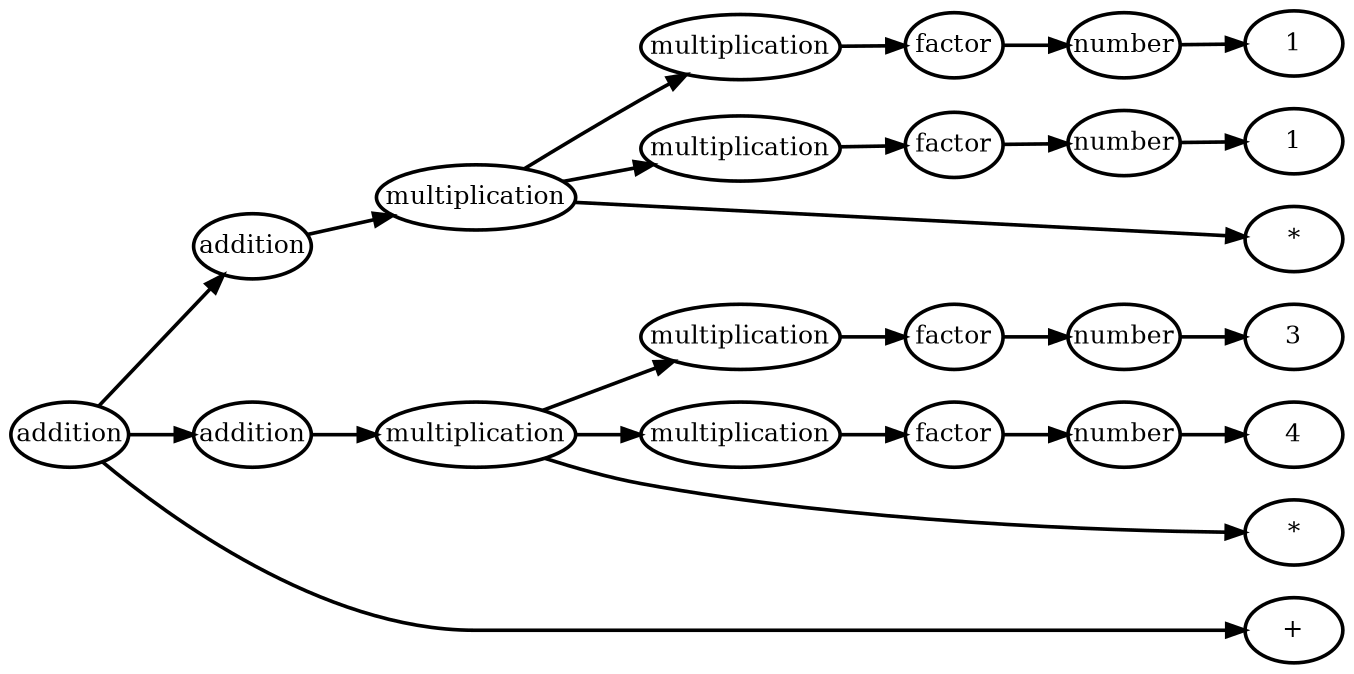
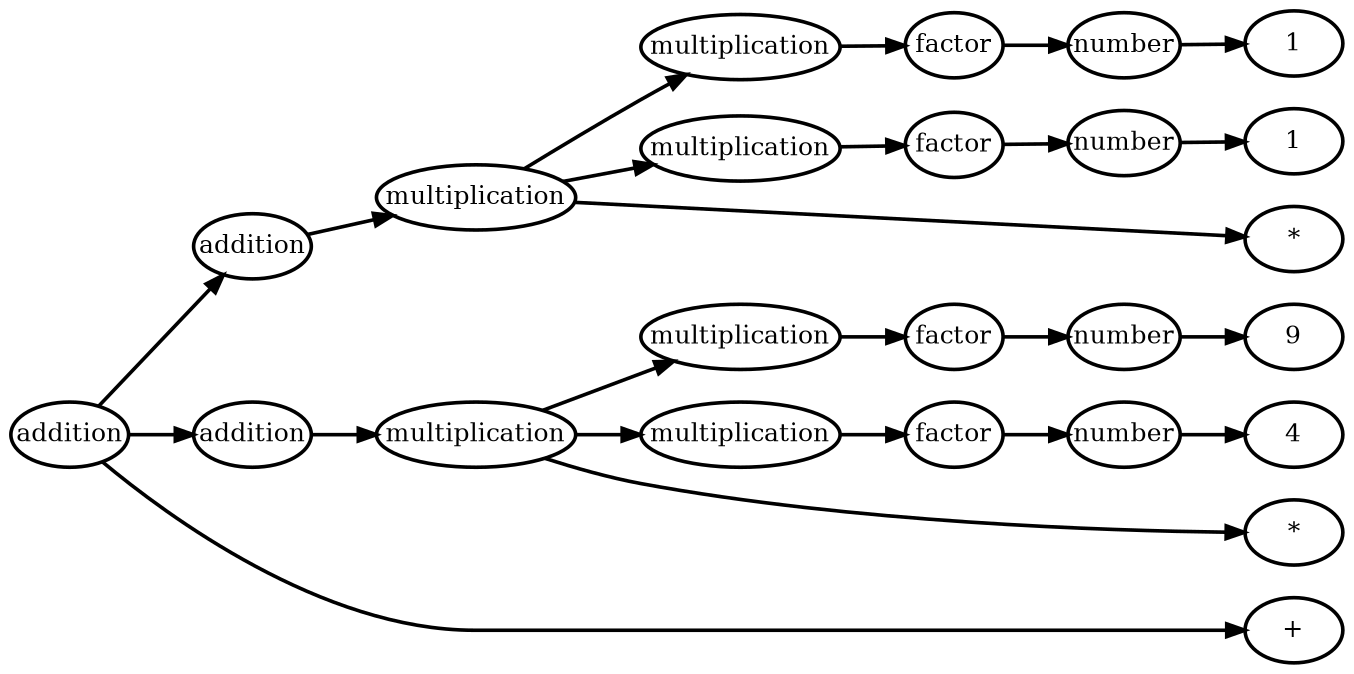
  digraph {
    rankdir=LR
    node [margin=0 penwidth=2 style=rounded]
    edge [penwidth=2]
    n1 [label=addition]
    n2 [label=addition]
    n3 [label=multiplication]
    n4 [label=multiplication]
    n5 [label=multiplication]
    n6 [label=multiplication]
    n7 [label=multiplication]
    n8 [label=multiplication]
    n9 [label=factor]
    n10 [label=factor]
    n11 [label=factor]
    n12 [label=factor]
    n13 [label=number]
    n14 [label=number]
    n15 [label=number]
    n16 [label=number]
    n17 [label=1]
    n18 [label="*"]
    n19 [label=1]
    n20 [label="+"]
-   n21 [label=3]
+   n21 [label=9]
    n22 [label="*"]
    n23 [label=4]
    n24 [label=addition]
    subgraph sub_1 {
      rank=same
      n1
      n2
    }
    subgraph sub_2 {
      rank=same
      n3
      n4
    }
    subgraph sub_3 {
      rank=same
      n5
      n6
      n7
      n8
    }
    subgraph sub_4 {
      rank=same
      n9
      n10
      n11
      n12
    }
    subgraph sub_5 {
      rank=same
      n13
      n14
      n15
      n16
    }
    subgraph sub_6 {
      rank=same
      n17
      n18
      n19
      n20
      n21
      n22
      n23
    }
    n1 -> n3
    n2 -> n4
    n3 -> n5
    n3 -> n6
    n3 -> n18
    n4 -> n7
    n4 -> n8
    n4 -> n22
    n5 -> n9
    n6 -> n10
    n7 -> n11
    n8 -> n12
    n9 -> n13
    n10 -> n14
    n11 -> n15
    n12 -> n16
    n13 -> n17
    n14 -> n19
    n15 -> n21
    n16 -> n23
    n24 -> n1
    n24 -> n2
    n24 -> n20
  }
